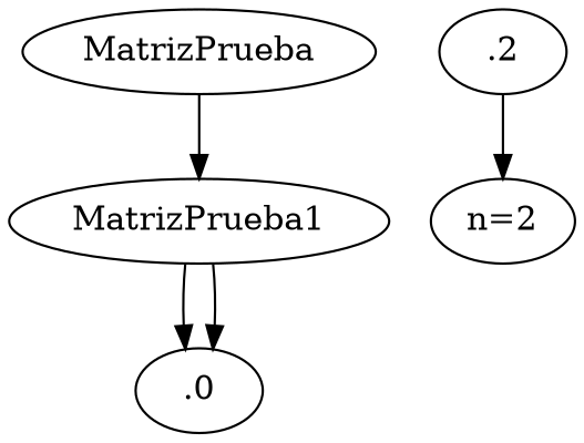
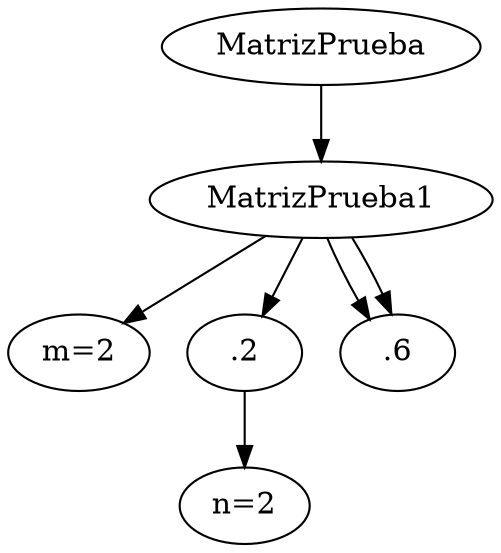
  digraph {
    n1 [label=MatrizPrueba]
    MatrizPrueba1
+   "m=2"
    .2
-   .0
+   .0 [label=.6]
    "n=2"
    n1 -> MatrizPrueba1
+   MatrizPrueba1 -> "m=2"
+   MatrizPrueba1 -> .2
    MatrizPrueba1 -> .0
    MatrizPrueba1 -> .0
    .2 -> "n=2"
  }
